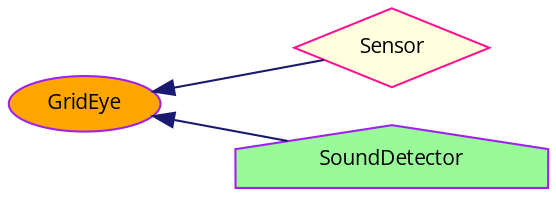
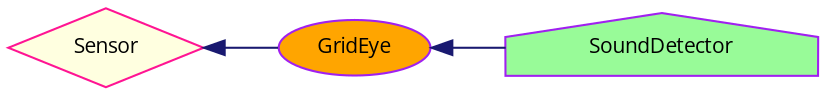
  digraph {
    fontname="Open Sans"
    rankdir=LR
    node [color=purple fontname="Open Sans" fontsize=10 style=filled]
    edge [color=midnightblue dir=back fontname="Open Sans" fontsize=10 labelfontname=Helvetica labelfontsize=10 style=solid]
    n1 [color=deeppink fillcolor=lightyellow fontcolor=black height=0.2 label=Sensor shape=diamond width=0.4]
    n2 [fillcolor=orange height=0.2 label=GridEye shape=ellipse width=0.4]
    n3 [fillcolor=palegreen height=0.2 label=SoundDetector shape=house width=0.4]
-   n2 -> n1
+   n1 -> n2
    n2 -> n3
  }
